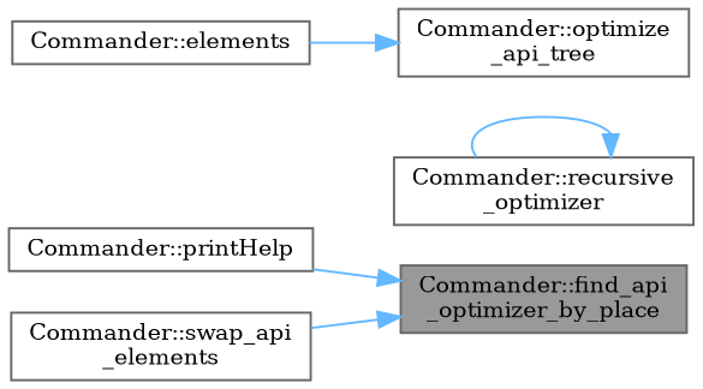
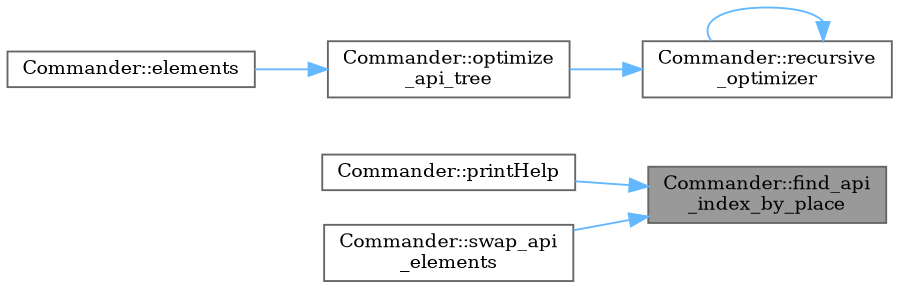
  digraph {
    fontname="DejaVu Serif"
    rankdir=RL
    node [color=grey40 fillcolor=white fontname="DejaVu Serif" fontsize=10 shape=box style=filled]
    edge [color=steelblue1 dir=back fontname="DejaVu Serif" fontsize=10 labelfontname=Helvetica labelfontsize=10 style=solid]
-   n1 [color=gray40 fillcolor=grey60 fontcolor=black height=0.2 label="Commander::find_api\l_optimizer_by_place" width=0.4]
+   n1 [color=gray40 fillcolor=grey60 fontcolor=black height=0.2 label="Commander::find_api\l_index_by_place" width=0.4]
    n2 [height=0.2 label="Commander::printHelp" width=0.4]
    n3 [height=0.2 label="Commander::swap_api\l_elements" width=0.4]
    n4 [height=0.2 label="Commander::recursive\l_optimizer" width=0.4]
    n5 [height=0.2 label="Commander::optimize\l_api_tree" width=0.4]
    n6 [height=0.2 label="Commander::elements" width=0.4]
    n1 -> n2
    n1 -> n3
    n4 -> n4
+   n4 -> n5
    n5 -> n6
  }
